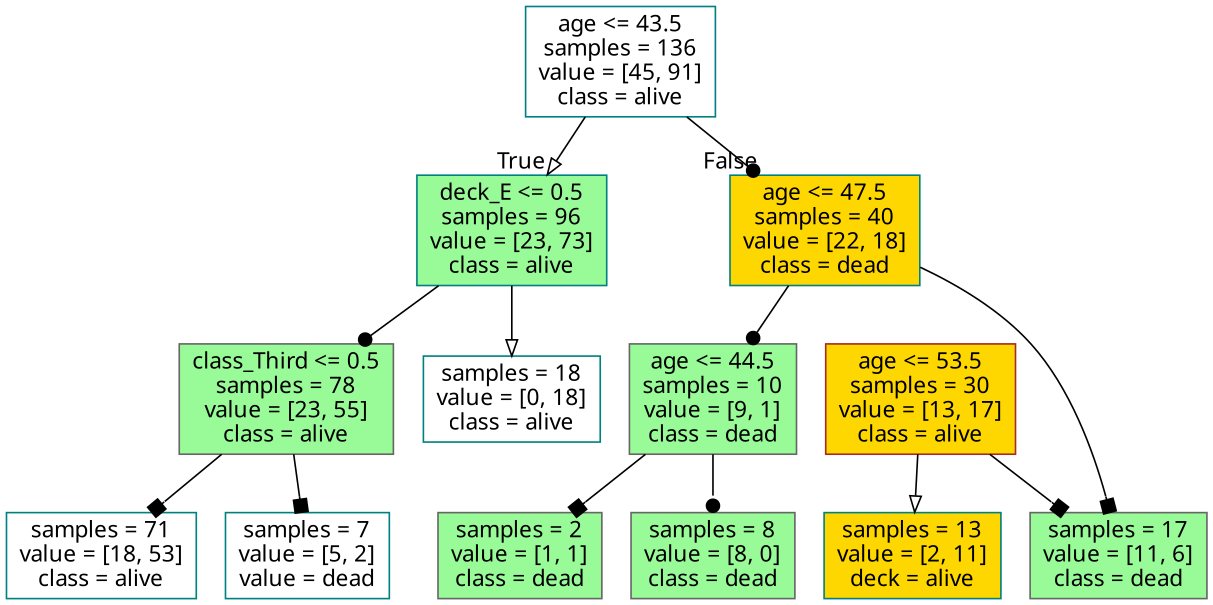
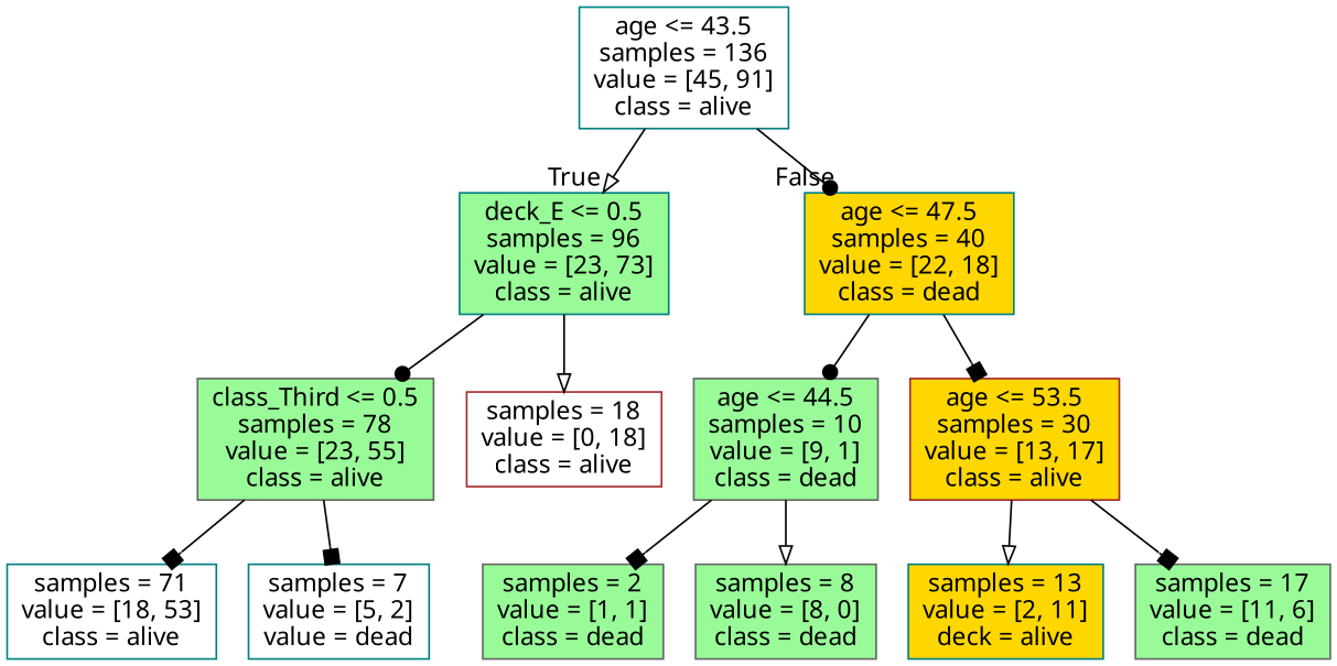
  digraph {
    fontname="Noto Sans"
    node [color=teal fillcolor=palegreen fontname="Noto Sans" shape=box style=filled]
    edge [arrowhead=box fontname="Noto Sans"]
    n1 [fillcolor=white label="age <= 43.5\nsamples = 136\nvalue = [45, 91]\nclass = alive"]
    n2 [label="deck_E <= 0.5\nsamples = 96\nvalue = [23, 73]\nclass = alive"]
    n3 [fillcolor=gold label="age <= 47.5\nsamples = 40\nvalue = [22, 18]\nclass = dead"]
    n4 [color=gray40 label="class_Third <= 0.5\nsamples = 78\nvalue = [23, 55]\nclass = alive"]
-   n5 [fillcolor=white label="samples = 18\nvalue = [0, 18]\nclass = alive"]
+   n5 [color=brown fillcolor=white label="samples = 18\nvalue = [0, 18]\nclass = alive"]
    n6 [color=gray40 label="age <= 44.5\nsamples = 10\nvalue = [9, 1]\nclass = dead"]
    n7 [color=brown fillcolor=gold label="age <= 53.5\nsamples = 30\nvalue = [13, 17]\nclass = alive"]
    n8 [fillcolor=white label="samples = 71\nvalue = [18, 53]\nclass = alive"]
    n9 [fillcolor=white label="samples = 7\nvalue = [5, 2]\nvalue = dead"]
    n10 [color=gray40 label="samples = 2\nvalue = [1, 1]\nclass = dead"]
    n11 [color=gray40 label="samples = 8\nvalue = [8, 0]\nclass = dead"]
    n12 [fillcolor=gold label="samples = 13\nvalue = [2, 11]\ndeck = alive"]
    n13 [color=gray40 label="samples = 17\nvalue = [11, 6]\nclass = dead"]
    n1 -> n2 [arrowhead=onormal headlabel=True labelangle=45 labeldistance=2.5]
    n1 -> n3 [arrowhead=dot headlabel=False labelangle=-45 labeldistance=2.5]
    n2 -> n4 [arrowhead=dot]
    n2 -> n5 [arrowhead=onormal]
    n3 -> n6 [arrowhead=dot]
-   n3 -> n13
+   n3 -> n7
    n4 -> n8
    n4 -> n9
    n6 -> n10
-   n6 -> n11 [arrowhead=dot]
+   n6 -> n11 [arrowhead=onormal]
    n7 -> n12 [arrowhead=onormal]
    n7 -> n13
  }
